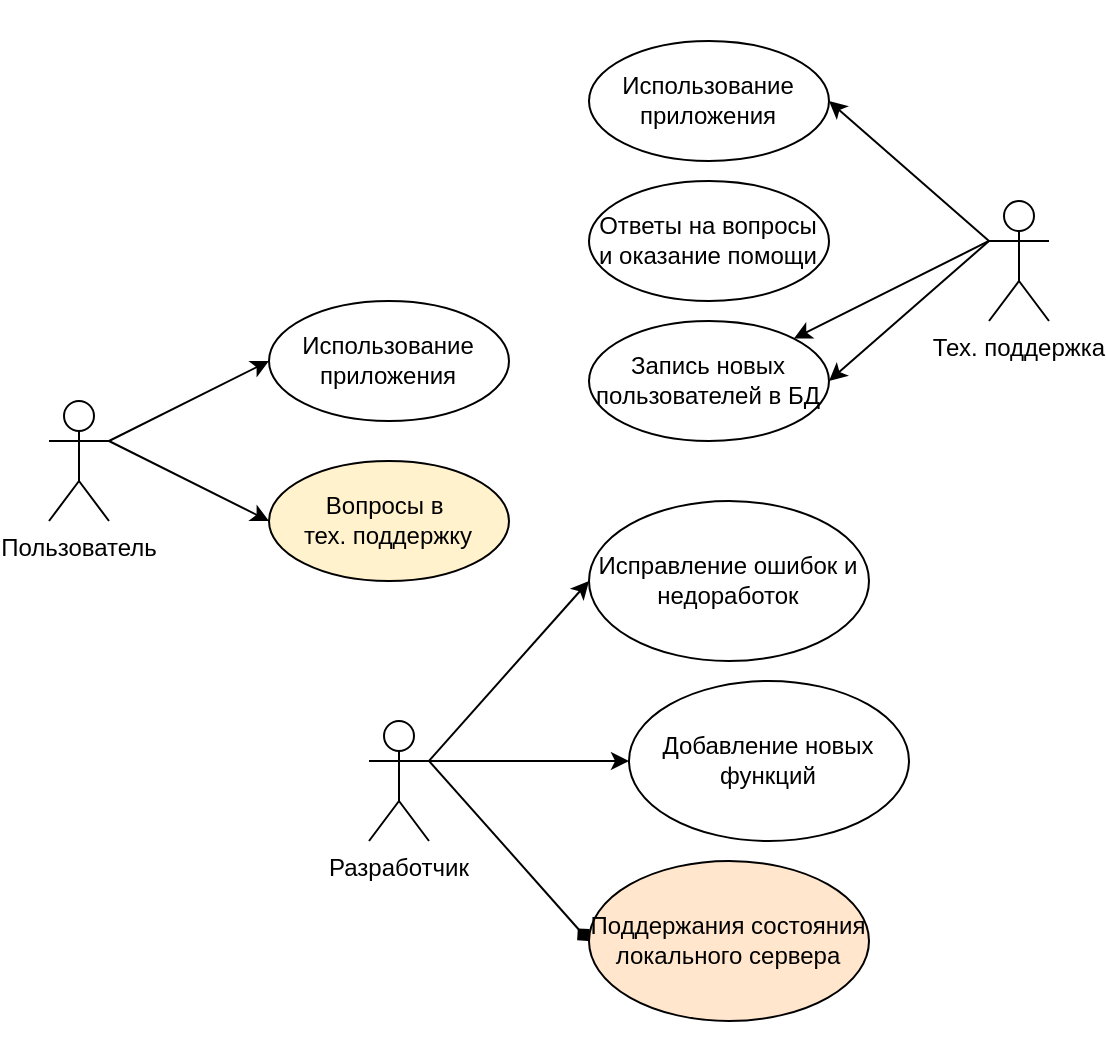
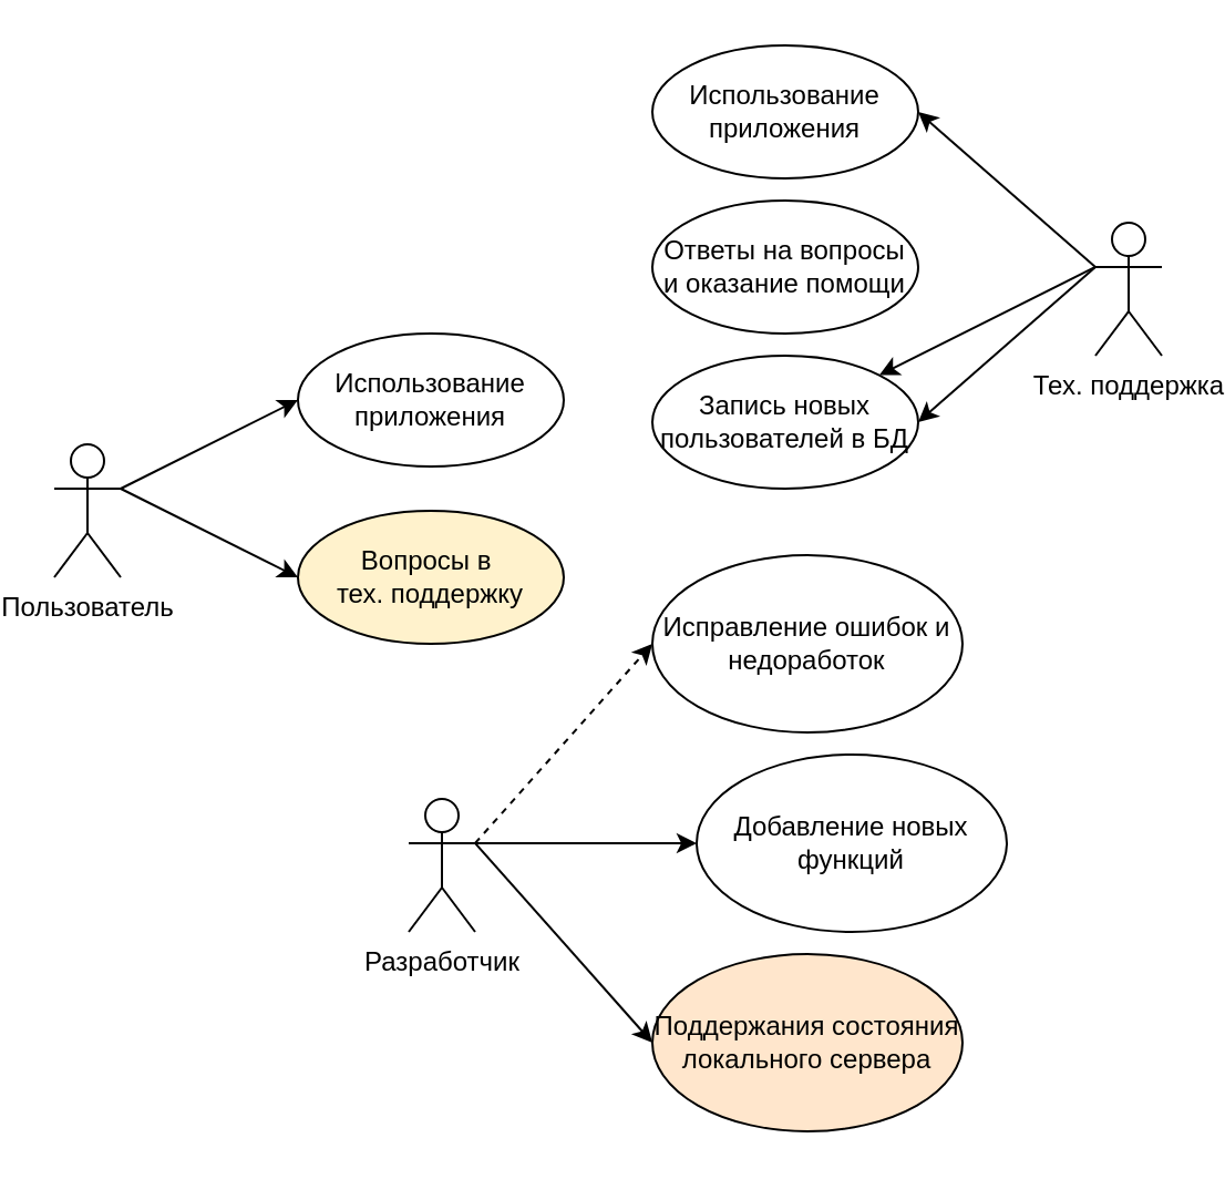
  <mxCell id="0" />
  <mxCell id="1" parent="0" />
  <mxCell id="2" value="Пользователь" style="shape=umlActor;verticalLabelPosition=bottom;verticalAlign=top;html=1;outlineConnect=0;" vertex="1" parent="1"><mxGeometry x="20" y="200" width="30" height="60" as="geometry" /></mxCell>
  <mxCell id="3" value="" style="endArrow=classic;html=1;entryX=0;entryY=0.5;entryDx=0;entryDy=0;" edge="1" parent="1" target="5"><mxGeometry width="50" height="50" relative="1" as="geometry"><mxPoint x="50" y="220" as="sourcePoint" /><mxPoint x="130" y="180" as="targetPoint" /></mxGeometry></mxCell>
  <mxCell id="4" value="" style="endArrow=classic;html=1;" edge="1" parent="1"><mxGeometry width="50" height="50" relative="1" as="geometry"><mxPoint x="50" y="220" as="sourcePoint" /><mxPoint x="130" y="260" as="targetPoint" /></mxGeometry></mxCell>
  <mxCell id="5" value="Использование&lt;br&gt;приложения" style="ellipse;whiteSpace=wrap;html=1;" vertex="1" parent="1"><mxGeometry x="130" y="150" width="120" height="60" as="geometry" /></mxCell>
  <mxCell id="6" value="Вопросы в&amp;nbsp;&lt;br&gt;тех. поддержку" style="ellipse;whiteSpace=wrap;html=1;fillColor=#fff2cc;" vertex="1" parent="1"><mxGeometry x="130" y="230" width="120" height="60" as="geometry" /></mxCell>
  <mxCell id="7" value="Тех. поддержка" style="shape=umlActor;verticalLabelPosition=bottom;verticalAlign=top;html=1;outlineConnect=0;" vertex="1" parent="1"><mxGeometry x="490" y="100" width="30" height="60" as="geometry" /></mxCell>
  <mxCell id="8" value="" style="endArrow=classic;html=1;entryX=1;entryY=0.5;entryDx=0;entryDy=0;exitX=0;exitY=0.333;exitDx=0;exitDy=0;exitPerimeter=0;" edge="1" parent="1" target="10" source="7"><mxGeometry width="50" height="50" relative="1" as="geometry"><mxPoint x="480" y="140" as="sourcePoint" /><mxPoint x="560" y="100" as="targetPoint" /></mxGeometry></mxCell>
  <mxCell id="9" value="" style="endArrow=classic;html=1;exitX=0;exitY=0.333;exitDx=0;exitDy=0;exitPerimeter=0;" edge="1" parent="1" source="7" target="13"><mxGeometry width="50" height="50" relative="1" as="geometry"><mxPoint x="480" y="140" as="sourcePoint" /><mxPoint x="560" y="180" as="targetPoint" /></mxGeometry></mxCell>
  <mxCell id="10" value="Использование&lt;br&gt;приложения" style="ellipse;whiteSpace=wrap;html=1;" vertex="1" parent="1"><mxGeometry x="290" y="20" width="120" height="60" as="geometry" /></mxCell>
  <mxCell id="11" value="Ответы на вопросы&lt;br&gt;и оказание помощи" style="ellipse;whiteSpace=wrap;html=1;" vertex="1" parent="1"><mxGeometry x="290" y="90" width="120" height="60" as="geometry" /></mxCell>
  <mxCell id="12" value="" style="endArrow=classic;html=1;entryX=1;entryY=0.5;entryDx=0;entryDy=0;" edge="1" parent="1" target="13"><mxGeometry width="50" height="50" relative="1" as="geometry"><mxPoint x="490" y="120" as="sourcePoint" /><mxPoint x="410" y="200" as="targetPoint" /></mxGeometry></mxCell>
  <mxCell id="13" value="Запись новых пользователей в БД" style="ellipse;whiteSpace=wrap;html=1;" vertex="1" parent="1"><mxGeometry x="290" y="160" width="120" height="60" as="geometry" /></mxCell>
  <mxCell id="14" value="Разработчик" style="shape=umlActor;verticalLabelPosition=bottom;verticalAlign=top;html=1;outlineConnect=0;" vertex="1" parent="1"><mxGeometry x="180" y="360" width="30" height="60" as="geometry" /></mxCell>
- <mxCell id="15" value="" style="endArrow=classic;html=1;entryX=0;entryY=0.5;entryDx=0;entryDy=0;exitX=1;exitY=0.333;exitDx=0;exitDy=0;exitPerimeter=0;" edge="1" parent="1" target="17" source="14"><mxGeometry width="50" height="50" relative="1" as="geometry"><mxPoint x="210" y="370" as="sourcePoint" /><mxPoint x="290" y="290" as="targetPoint" /></mxGeometry></mxCell>
+ <mxCell id="15" value="" style="endArrow=classic;html=1;entryX=0;entryY=0.5;entryDx=0;entryDy=0;exitX=1;exitY=0.333;exitDx=0;exitDy=0;exitPerimeter=0;dashed=1;" edge="1" parent="1" target="17" source="14"><mxGeometry width="50" height="50" relative="1" as="geometry"><mxPoint x="210" y="370" as="sourcePoint" /><mxPoint x="290" y="290" as="targetPoint" /></mxGeometry></mxCell>
  <mxCell id="16" value="" style="endArrow=classic;html=1;exitX=1;exitY=0.333;exitDx=0;exitDy=0;exitPerimeter=0;entryX=0;entryY=0.5;entryDx=0;entryDy=0;" edge="1" parent="1" source="14" target="18"><mxGeometry width="50" height="50" relative="1" as="geometry"><mxPoint x="210" y="330" as="sourcePoint" /><mxPoint x="290" y="370" as="targetPoint" /></mxGeometry></mxCell>
  <mxCell id="17" value="Исправление ошибок и недоработок" style="ellipse;whiteSpace=wrap;html=1;" vertex="1" parent="1"><mxGeometry x="290" y="250" width="140" height="80" as="geometry" /></mxCell>
  <mxCell id="18" value="Добавление новых функций" style="ellipse;whiteSpace=wrap;html=1;" vertex="1" parent="1"><mxGeometry x="310" y="340" width="140" height="80" as="geometry" /></mxCell>
- <mxCell id="19" value="" style="endArrow=diamond;html=1;entryX=0;entryY=0.5;entryDx=0;entryDy=0;exitX=1;exitY=0.333;exitDx=0;exitDy=0;exitPerimeter=0;" edge="1" parent="1" source="14" target="20"><mxGeometry width="50" height="50" relative="1" as="geometry"><mxPoint x="210" y="370" as="sourcePoint" /><mxPoint x="290" y="430" as="targetPoint" /></mxGeometry></mxCell>
+ <mxCell id="19" value="" style="endArrow=classic;html=1;entryX=0;entryY=0.5;entryDx=0;entryDy=0;exitX=1;exitY=0.333;exitDx=0;exitDy=0;exitPerimeter=0;" edge="1" parent="1" source="14" target="20"><mxGeometry width="50" height="50" relative="1" as="geometry"><mxPoint x="210" y="370" as="sourcePoint" /><mxPoint x="290" y="430" as="targetPoint" /></mxGeometry></mxCell>
  <mxCell id="20" value="Поддержания состояния локального сервера" style="ellipse;whiteSpace=wrap;html=1;fillColor=#ffe6cc;" vertex="1" parent="1"><mxGeometry x="290" y="430" width="140" height="80" as="geometry" /></mxCell>
